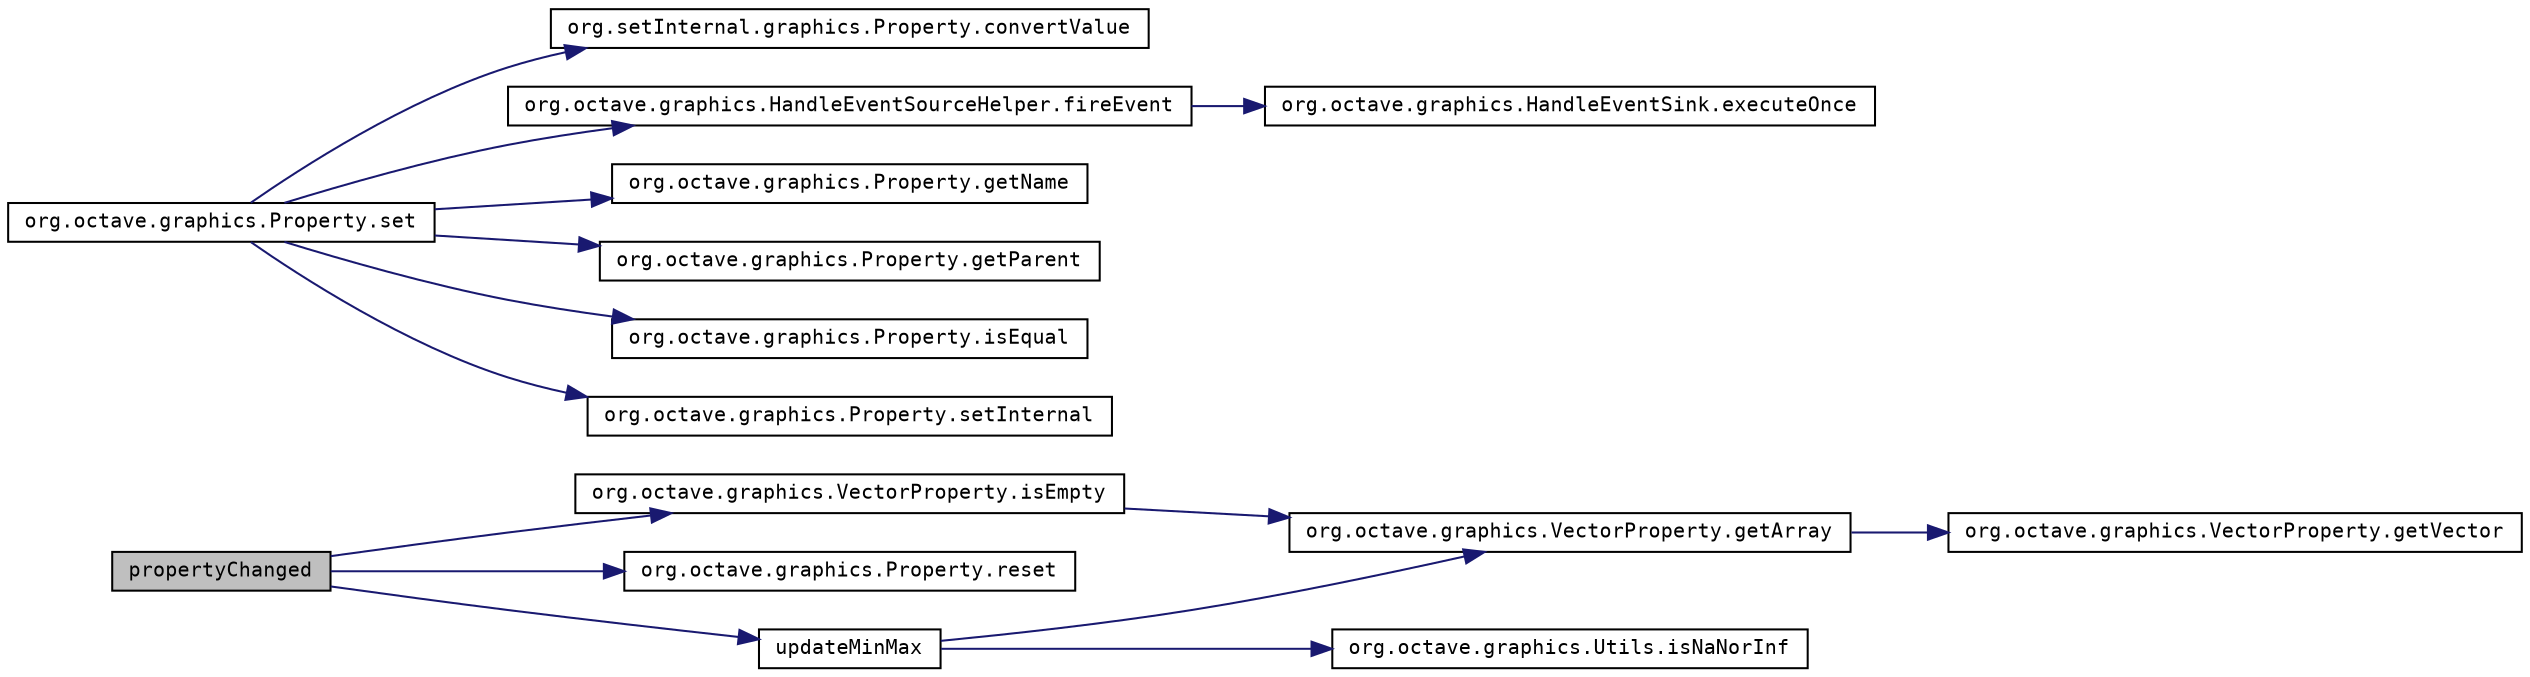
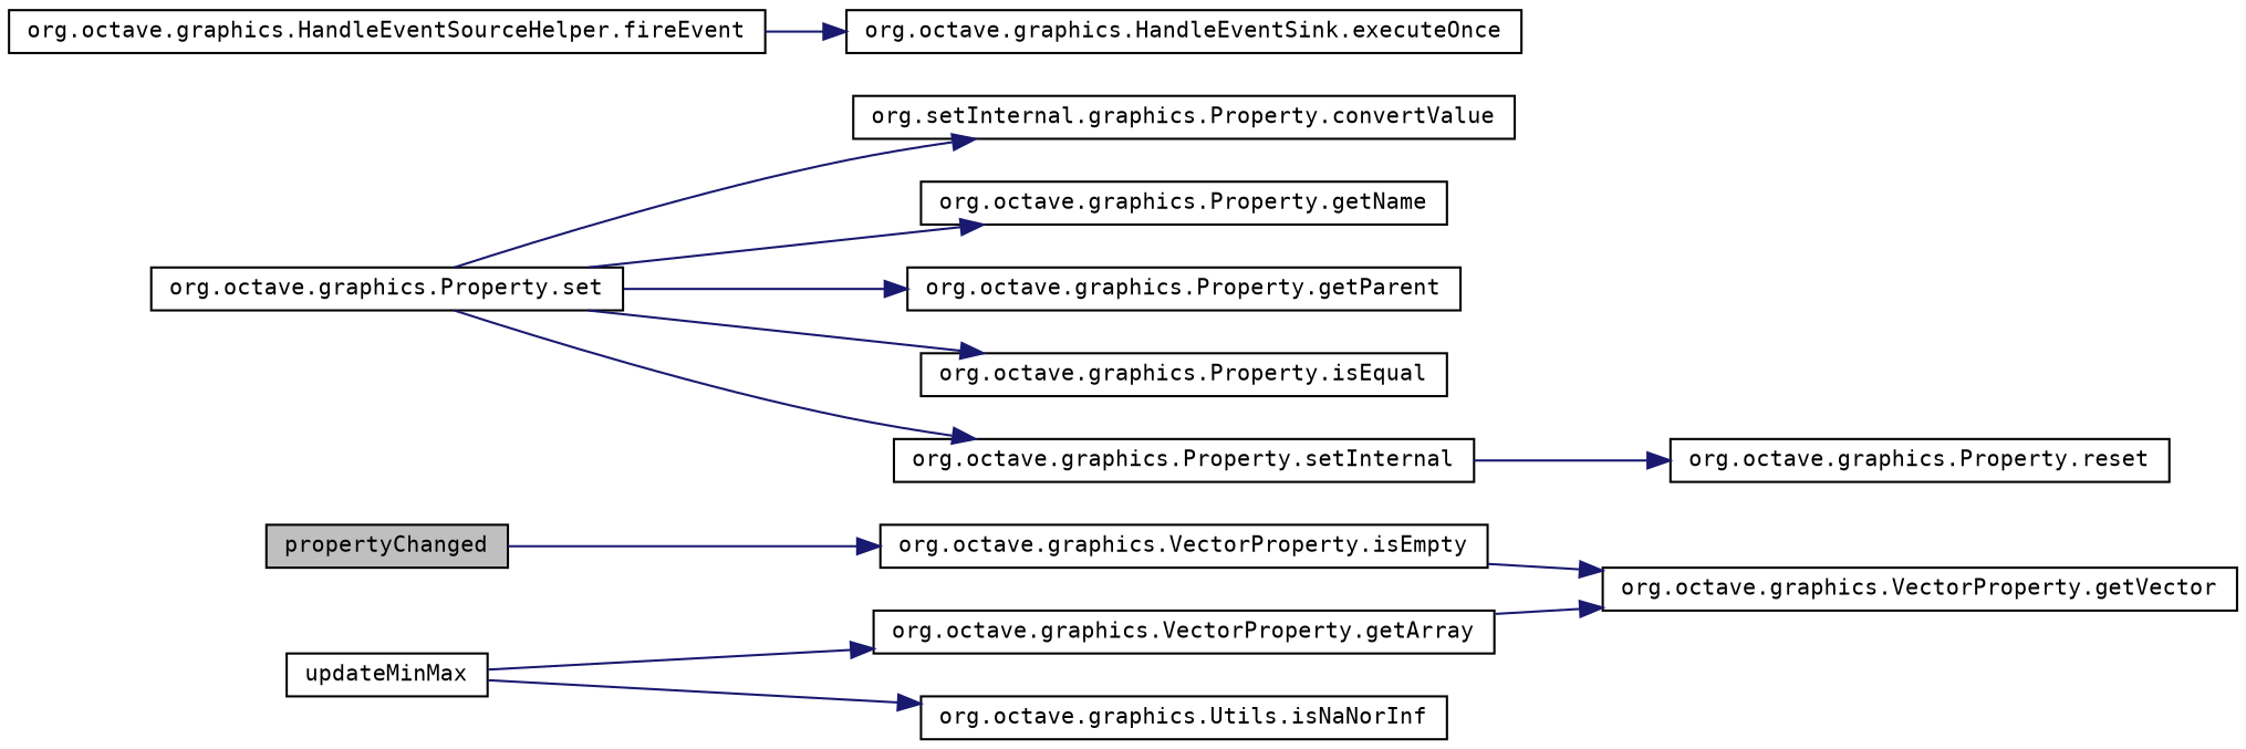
  digraph {
    fontname="DejaVu Sans Mono"
    rankdir=LR
    node [color=black fillcolor=white fontname="DejaVu Sans Mono" fontsize=10 shape=record style=filled]
    edge [color=midnightblue fontname="DejaVu Sans Mono" fontsize=10 labelfontname=FreeSans labelfontsize=10 style=solid]
    n1 [fillcolor=grey75 fontcolor=black height=0.2 label=propertyChanged width=0.4]
    n2 [height=0.2 label="org.octave.graphics.VectorProperty.isEmpty" width=0.4]
    n3 [height=0.2 label="org.octave.graphics.Property.reset" width=0.4]
    n4 [height=0.2 label=updateMinMax width=0.4]
    n5 [height=0.2 label="org.octave.graphics.VectorProperty.getVector" width=0.4]
    n6 [height=0.2 label="org.octave.graphics.VectorProperty.getArray" width=0.4]
    n7 [height=0.2 label="org.octave.graphics.Utils.isNaNorInf" width=0.4]
    n8 [height=0.2 label="org.octave.graphics.Property.set" width=0.4]
    n9 [height=0.2 label="org.setInternal.graphics.Property.convertValue" width=0.4]
    n10 [height=0.2 label="org.octave.graphics.HandleEventSourceHelper.fireEvent" width=0.4]
    n11 [height=0.2 label="org.octave.graphics.Property.getName" width=0.4]
    n12 [height=0.2 label="org.octave.graphics.Property.getParent" width=0.4]
    n13 [height=0.2 label="org.octave.graphics.Property.isEqual" width=0.4]
    n14 [height=0.2 label="org.octave.graphics.Property.setInternal" width=0.4]
    n15 [height=0.2 label="org.octave.graphics.HandleEventSink.executeOnce" width=0.4]
    n1 -> n2
-   n1 -> n3
-   n1 -> n4
-   n2 -> n6
+   n14 -> n3
+   n2 -> n5
    n4 -> n6
    n4 -> n7
    n6 -> n5
    n8 -> n9
-   n8 -> n10
    n8 -> n11
    n8 -> n12
    n8 -> n13
    n8 -> n14
    n10 -> n15
  }
